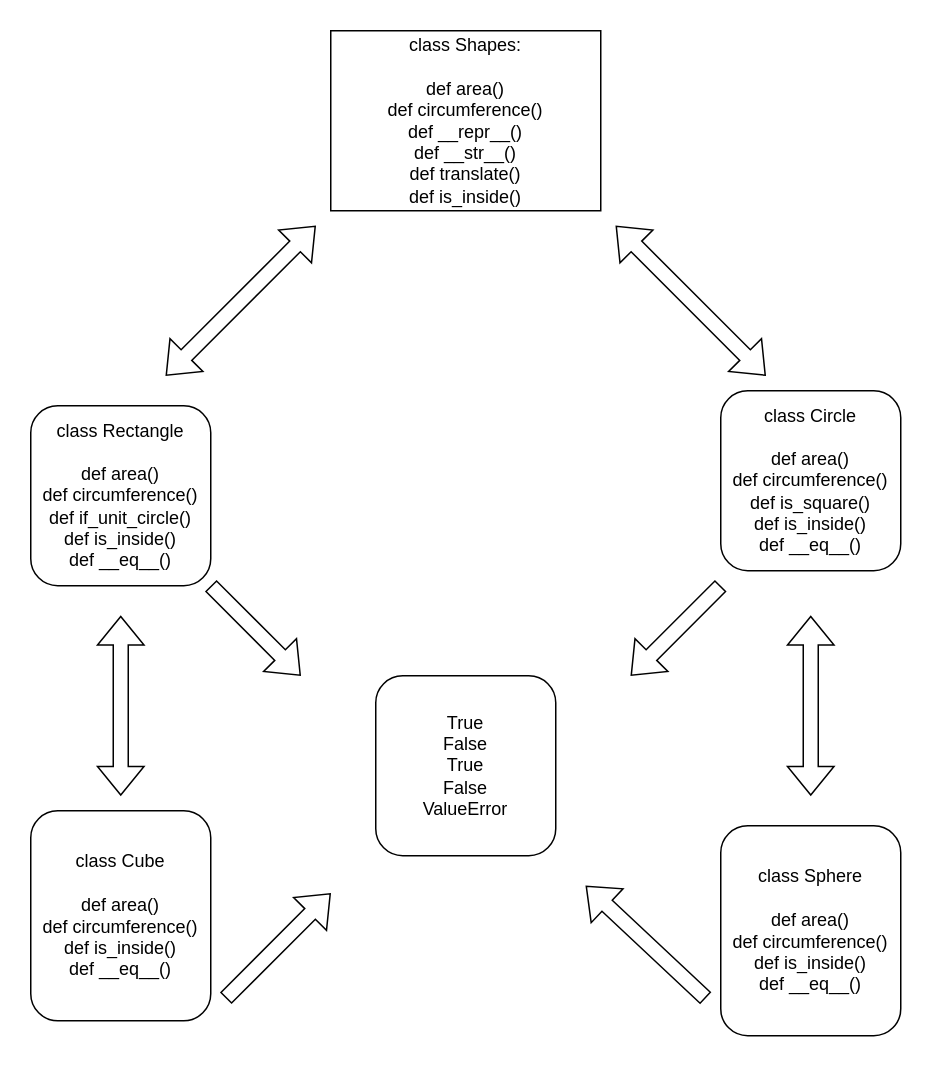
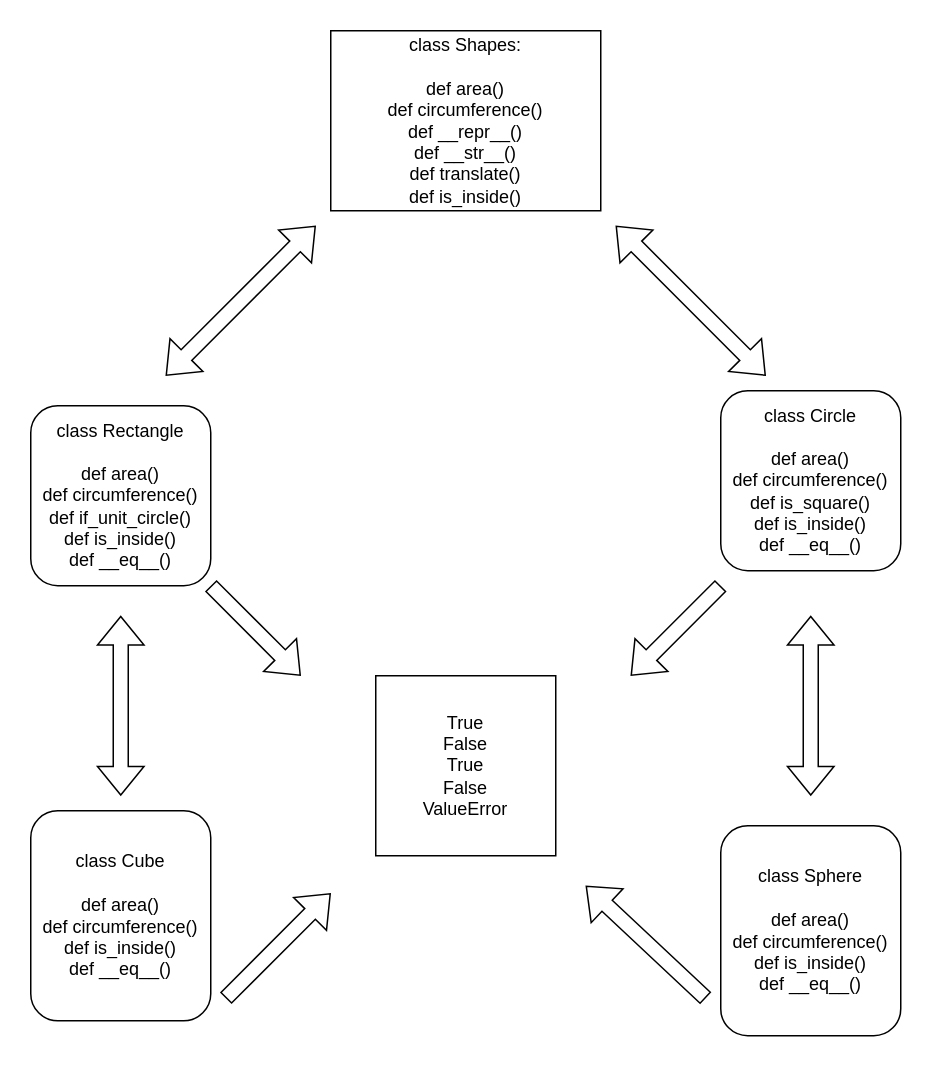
  <mxCell id="0" />
  <mxCell id="1" parent="0" />
  <mxCell id="2" value="class Shapes:&lt;br&gt;&lt;br&gt;def area()&lt;br&gt;def circumference()&lt;br&gt;def __repr__()&lt;br&gt;def __str__()&lt;br&gt;def translate()&lt;br&gt;def is_inside()" style="rounded=0;whiteSpace=wrap;html=1;" parent="1" vertex="1"><mxGeometry x="220" y="20" width="180" height="120" as="geometry" /></mxCell>
  <mxCell id="3" value="" style="shape=flexArrow;endArrow=classic;startArrow=classic;html=1;rounded=0;" parent="1" edge="1"><mxGeometry width="100" height="100" relative="1" as="geometry"><mxPoint x="110" y="250" as="sourcePoint" /><mxPoint x="210" y="150" as="targetPoint" /></mxGeometry></mxCell>
  <mxCell id="4" value="" style="shape=flexArrow;endArrow=classic;startArrow=classic;html=1;rounded=0;" parent="1" edge="1"><mxGeometry width="100" height="100" relative="1" as="geometry"><mxPoint x="510" y="250" as="sourcePoint" /><mxPoint x="410" y="150" as="targetPoint" /><Array as="points" /></mxGeometry></mxCell>
  <mxCell id="5" value="class Rectangle&lt;br&gt;&lt;br&gt;def area()&lt;br&gt;def circumference()&lt;br&gt;def if_unit_circle()&lt;br&gt;def is_inside()&lt;br&gt;def __eq__()" style="rounded=1;whiteSpace=wrap;html=1;" parent="1" vertex="1"><mxGeometry x="20" y="270" width="120" height="120" as="geometry" /></mxCell>
  <mxCell id="6" value="class Circle&lt;br&gt;&lt;br&gt;def area()&lt;br&gt;def circumference()&lt;br&gt;def is_square()&lt;br&gt;def is_inside()&lt;br&gt;def __eq__()" style="rounded=1;whiteSpace=wrap;html=1;" parent="1" vertex="1"><mxGeometry x="480" y="260" width="120" height="120" as="geometry" /></mxCell>
- <mxCell id="7" value="True&lt;br&gt;False&lt;br&gt;True&lt;br&gt;False&lt;br&gt;ValueError" style="whiteSpace=wrap;html=1;aspect=fixed;rounded=1;" parent="1" vertex="1"><mxGeometry x="250" y="450" width="120" height="120" as="geometry" /></mxCell>
+ <mxCell id="7" value="True&lt;br&gt;False&lt;br&gt;True&lt;br&gt;False&lt;br&gt;ValueError" style="whiteSpace=wrap;html=1;aspect=fixed;" parent="1" vertex="1"><mxGeometry x="250" y="450" width="120" height="120" as="geometry" /></mxCell>
  <mxCell id="8" value="" style="shape=flexArrow;endArrow=classic;html=1;rounded=0;" parent="1" edge="1"><mxGeometry width="50" height="50" relative="1" as="geometry"><mxPoint x="140" y="390" as="sourcePoint" /><mxPoint x="200" y="450" as="targetPoint" /></mxGeometry></mxCell>
  <mxCell id="9" value="" style="shape=flexArrow;endArrow=classic;html=1;rounded=0;" parent="1" edge="1"><mxGeometry width="50" height="50" relative="1" as="geometry"><mxPoint x="480" y="390" as="sourcePoint" /><mxPoint x="420" y="450" as="targetPoint" /></mxGeometry></mxCell>
  <mxCell id="10" value="" style="shape=flexArrow;endArrow=classic;startArrow=classic;html=1;rounded=0;" parent="1" edge="1"><mxGeometry width="100" height="100" relative="1" as="geometry"><mxPoint x="80" y="530" as="sourcePoint" /><mxPoint x="80" y="410" as="targetPoint" /></mxGeometry></mxCell>
  <mxCell id="11" value="" style="shape=flexArrow;endArrow=classic;startArrow=classic;html=1;rounded=0;" parent="1" edge="1"><mxGeometry width="100" height="100" relative="1" as="geometry"><mxPoint x="540" y="530" as="sourcePoint" /><mxPoint x="540" y="410" as="targetPoint" /></mxGeometry></mxCell>
  <mxCell id="12" value="class Cube&lt;br&gt;&lt;br&gt;def area()&lt;br&gt;def circumference()&lt;br&gt;def is_inside()&lt;br&gt;def __eq__()" style="rounded=1;whiteSpace=wrap;html=1;" parent="1" vertex="1"><mxGeometry x="20" y="540" width="120" height="140" as="geometry" /></mxCell>
  <mxCell id="13" value="class Sphere&lt;br&gt;&lt;br&gt;def area()&lt;br&gt;def circumference()&lt;br&gt;def is_inside()&lt;br&gt;def __eq__()" style="rounded=1;whiteSpace=wrap;html=1;" parent="1" vertex="1"><mxGeometry x="480" y="550" width="120" height="140" as="geometry" /></mxCell>
  <mxCell id="14" value="" style="shape=flexArrow;endArrow=classic;html=1;rounded=0;" parent="1" edge="1"><mxGeometry width="50" height="50" relative="1" as="geometry"><mxPoint x="150" y="665" as="sourcePoint" /><mxPoint x="220" y="595" as="targetPoint" /></mxGeometry></mxCell>
  <mxCell id="15" value="" style="shape=flexArrow;endArrow=classic;html=1;rounded=0;" parent="1" edge="1"><mxGeometry width="50" height="50" relative="1" as="geometry"><mxPoint x="470" y="665" as="sourcePoint" /><mxPoint x="390" y="590" as="targetPoint" /></mxGeometry></mxCell>
